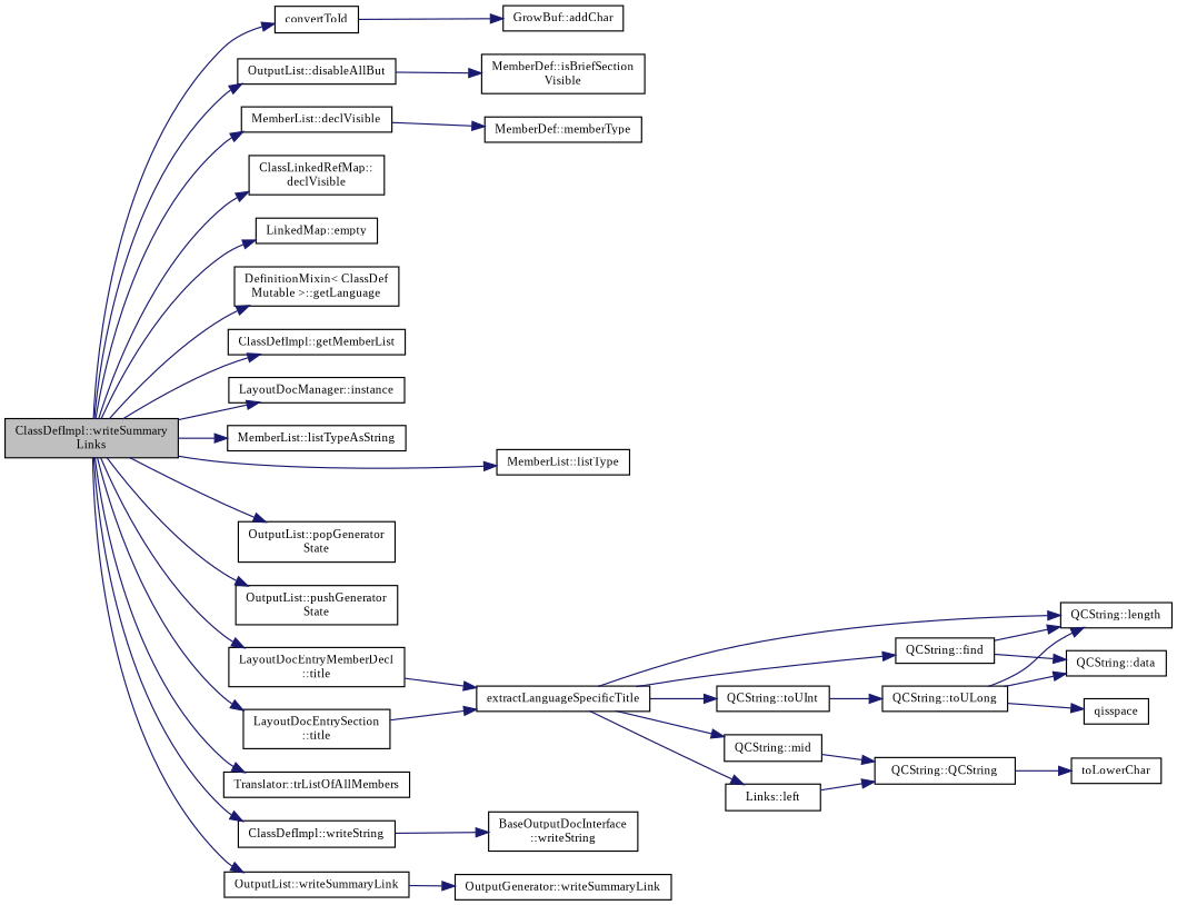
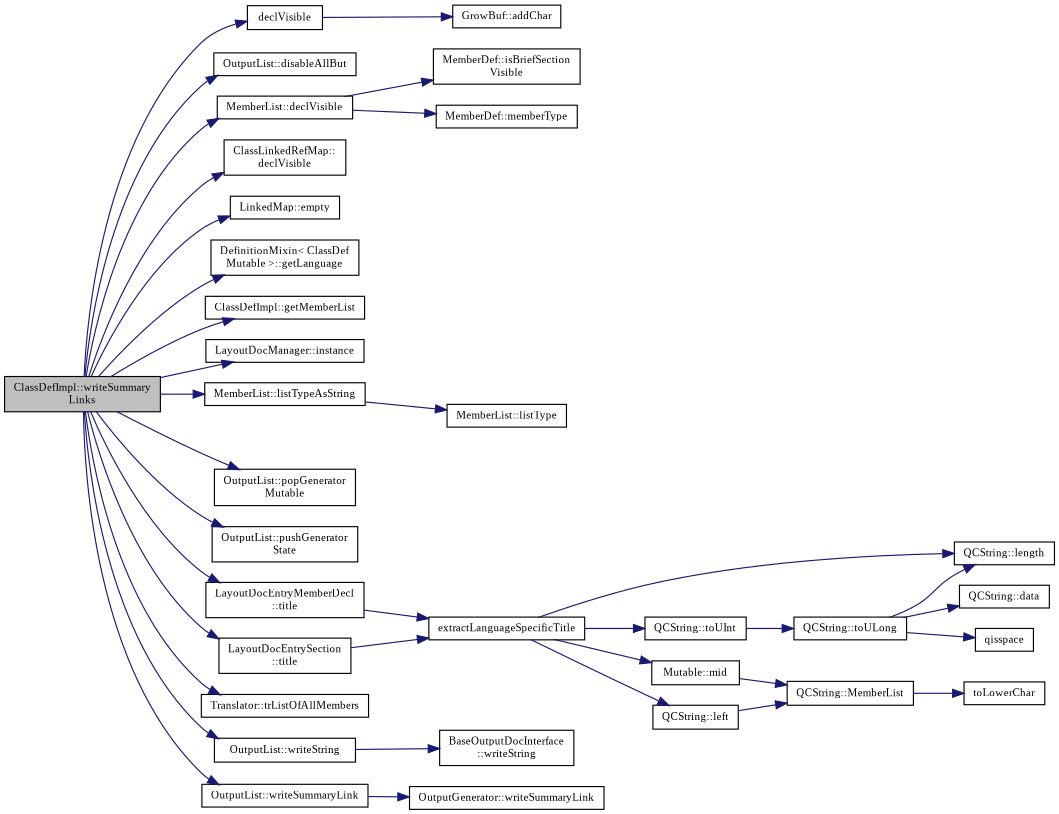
  digraph {
    fontname="Liberation Serif"
    rankdir=LR
    node [color=black fillcolor=white fontname="Liberation Serif" fontsize=10 shape=record style=filled]
    edge [color=midnightblue fontname="Liberation Serif" fontsize=10 labelfontname=Helvetica labelfontsize=10 style=solid]
    n1 [fillcolor=grey75 fontcolor=black height=0.2 label="ClassDefImpl::writeSummary\lLinks" width=0.4]
-   n2 [height=0.2 label=convertToId width=0.4]
+   n2 [height=0.2 label=declVisible width=0.4]
    n3 [height=0.2 label="MemberList::declVisible" width=0.4]
    n4 [height=0.2 label="ClassLinkedRefMap::\ldeclVisible" width=0.4]
    n5 [height=0.2 label="OutputList::disableAllBut" width=0.4]
    n6 [height=0.2 label="LinkedMap::empty" width=0.4]
    n7 [height=0.2 label="DefinitionMixin\< ClassDef\lMutable \>::getLanguage" width=0.4]
    n8 [height=0.2 label="ClassDefImpl::getMemberList" width=0.4]
    n9 [height=0.2 label="LayoutDocManager::instance" width=0.4]
    n10 [height=0.2 label="MemberList::listType" width=0.4]
    n11 [height=0.2 label="MemberList::listTypeAsString" width=0.4]
-   n12 [height=0.2 label="OutputList::popGenerator\lState" width=0.4]
+   n12 [height=0.2 label="OutputList::popGenerator\lMutable" width=0.4]
    n13 [height=0.2 label="OutputList::pushGenerator\lState" width=0.4]
    n14 [height=0.2 label="LayoutDocEntrySection\l::title" width=0.4]
    n15 [height=0.2 label="LayoutDocEntryMemberDecl\l::title" width=0.4]
    n16 [height=0.2 label="Translator::trListOfAllMembers" width=0.4]
-   n17 [height=0.2 label="ClassDefImpl::writeString" width=0.4]
+   n17 [height=0.2 label="OutputList::writeString" width=0.4]
    n18 [height=0.2 label="OutputList::writeSummaryLink" width=0.4]
    n19 [height=0.2 label="GrowBuf::addChar" width=0.4]
    n20 [height=0.2 label="MemberDef::isBriefSection\lVisible" width=0.4]
    n21 [height=0.2 label="MemberDef::memberType" width=0.4]
    n22 [height=0.2 label=extractLanguageSpecificTitle width=0.4]
    n23 [height=0.2 label="BaseOutputDocInterface\l::writeString" width=0.4]
    n24 [height=0.2 label="OutputGenerator::writeSummaryLink" width=0.4]
-   n25 [height=0.2 label="QCString::find" width=0.4]
    n26 [height=0.2 label="QCString::length" width=0.4]
-   n27 [height=0.2 label="Links::left" width=0.4]
-   n28 [height=0.2 label="QCString::mid" width=0.4]
+   n27 [height=0.2 label="QCString::left" width=0.4]
+   n28 [height=0.2 label="Mutable::mid" width=0.4]
    n29 [height=0.2 label="QCString::toUInt" width=0.4]
    n30 [height=0.2 label="QCString::data" width=0.4]
-   n31 [height=0.2 label="QCString::QCString" width=0.4]
+   n31 [height=0.2 label="QCString::MemberList" width=0.4]
    n32 [height=0.2 label="QCString::toULong" width=0.4]
    n33 [height=0.2 label=toLowerChar width=0.4]
    n34 [height=0.2 label=qisspace width=0.4]
    n1 -> n2
    n1 -> n3
    n1 -> n4
    n1 -> n5
    n1 -> n6
    n1 -> n7
    n1 -> n8
    n1 -> n9
-   n1 -> n10
+   n11 -> n10
    n1 -> n11
    n1 -> n12
    n1 -> n13
    n1 -> n14
    n1 -> n15
    n1 -> n16
    n1 -> n17
    n1 -> n18
    n2 -> n19
-   n5 -> n20
+   n3 -> n20
    n3 -> n21
    n14 -> n22
    n15 -> n22
    n17 -> n23
    n18 -> n24
-   n22 -> n25
    n22 -> n26
    n22 -> n27
    n22 -> n28
    n22 -> n29
-   n25 -> n26
-   n25 -> n30
    n27 -> n31
    n28 -> n31
    n29 -> n32
    n31 -> n33
    n32 -> n26
    n32 -> n30
    n32 -> n34
  }
